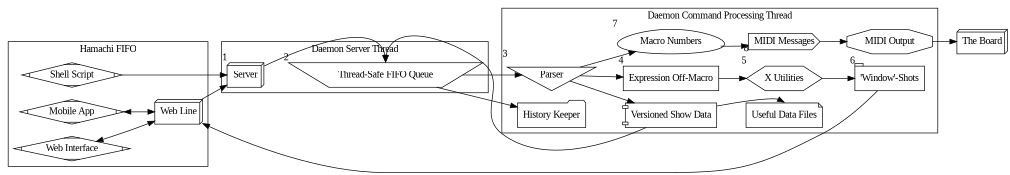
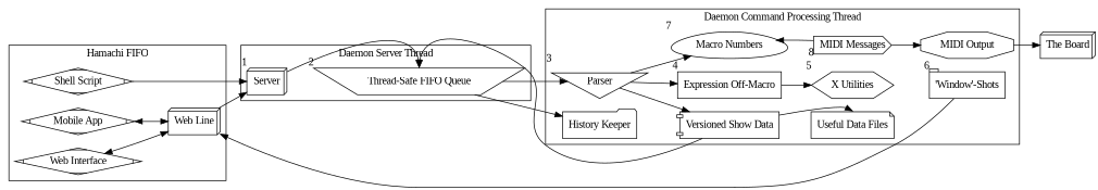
  digraph {
    fontname="Liberation Serif"
    rankdir=LR
    node [fontname="Liberation Serif" shape=box3d]
    edge [fontname="Liberation Serif"]
    n1 [label="Web Line"]
    "Shell Script" [shape=Mdiamond]
    "Mobile App" [shape=Mdiamond]
    "Web Interface" [shape=Mdiamond]
    n5 [label="Thread-Safe FIFO Queue" shape=invtrapezium xlabel=2]
    Server [xlabel=1]
    Parser [shape=invtriangle xlabel=3]
    "History Keeper" [shape=folder]
    n9 [label="Expression Off-Macro" shape=box xlabel=4]
    "Macro Numbers" [shape=egg xlabel=7]
    n11 [label="X Utilities" shape=hexagon xlabel=5]
    n12 [label="'Window'-Shots" shape=tab xlabel=6]
    "MIDI Messages" [shape=cds xlabel=8]
    "MIDI Output" [shape=octagon]
    n15 [label="Versioned Show Data" shape=component]
    "Useful Data Files" [shape=note]
    "The Board"
    subgraph cluster_1 {
      label="Hamachi FIFO"
      n1
      "Shell Script"
      "Mobile App"
      "Web Interface"
    }
    subgraph cluster_2 {
      label="Daemon Server Thread"
      n5
      Server
    }
    subgraph cluster_3 {
      label="Daemon Command Processing Thread"
      Parser
      "History Keeper"
      n9
      "Macro Numbers"
      n11
      n12
      "MIDI Messages"
      "MIDI Output"
      n15
      "Useful Data Files"
    }
    n1 -> Server [weight=2]
    "Shell Script" -> Server [weight=2]
    "Mobile App" -> n1 [dir=both]
    "Web Interface" -> n1 [dir=both]
    n5 -> Parser [weight=4]
    n5 -> "History Keeper"
    Server -> n5 [headport=n]
    Parser -> n9 [weight=4]
    Parser -> "Macro Numbers"
    Parser -> n15
    n9 -> n11 [weight=4]
-   "Macro Numbers" -> "MIDI Messages"
-   n11 -> n12 [weight=4]
+   "MIDI Messages" -> "Macro Numbers"
    n12 -> n1 [weight=1]
    "MIDI Messages" -> "MIDI Output"
    "MIDI Output" -> "The Board"
    n15 -> n5 [headport=n]
    n15 -> "Useful Data Files" [headport=n]
  }
